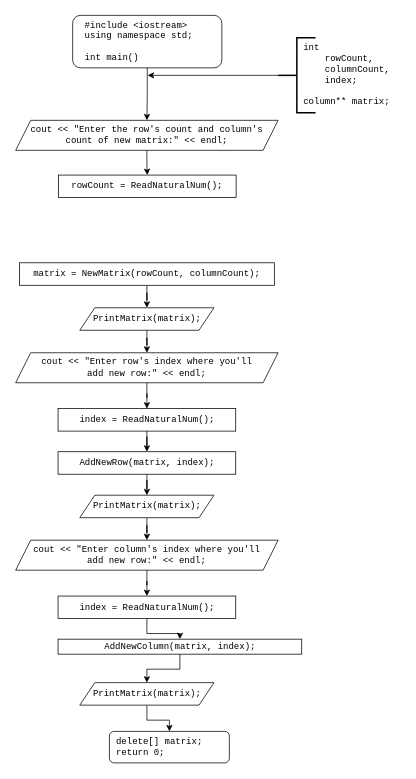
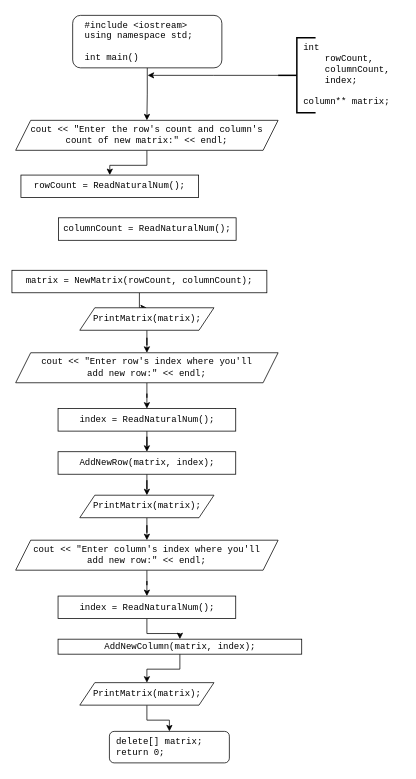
  <mxCell id="0" />
  <mxCell id="1" parent="0" />
  <mxCell id="2" style="edgeStyle=orthogonalEdgeStyle;rounded=0;orthogonalLoop=1;jettySize=auto;html=1;entryX=0.5;entryY=0;entryDx=0;entryDy=0;fontFamily=Courier New;" edge="1" parent="1" source="3" target="5"><mxGeometry relative="1" as="geometry" /></mxCell>
  <mxCell id="3" value="&lt;div&gt;&amp;nbsp; #include &amp;lt;iostream&amp;gt;&lt;/div&gt;&lt;div&gt;&amp;nbsp; using namespace std;&lt;/div&gt;&lt;div&gt;&amp;nbsp;&amp;nbsp;&lt;/div&gt;&lt;div&gt;&amp;nbsp; int main()&lt;/div&gt;" style="rounded=1;whiteSpace=wrap;html=1;fontFamily=Courier New;align=left;" vertex="1" parent="1"><mxGeometry x="96" y="20" width="199" height="70" as="geometry" /></mxCell>
  <mxCell id="4" style="edgeStyle=orthogonalEdgeStyle;rounded=0;orthogonalLoop=1;jettySize=auto;html=1;entryX=0.5;entryY=0;entryDx=0;entryDy=0;fontFamily=Courier New;" edge="1" parent="1" source="5" target="9"><mxGeometry relative="1" as="geometry" /></mxCell>
  <mxCell id="5" value="cout &amp;lt;&amp;lt; &quot;Enter the row's count and column's count of new matrix:&quot; &amp;lt;&amp;lt; endl;" style="shape=parallelogram;perimeter=parallelogramPerimeter;whiteSpace=wrap;html=1;fixedSize=1;fontFamily=Courier New;align=center;" vertex="1" parent="1"><mxGeometry x="20" y="160" width="350" height="40" as="geometry" /></mxCell>
  <mxCell id="6" style="edgeStyle=orthogonalEdgeStyle;rounded=0;orthogonalLoop=1;jettySize=auto;html=1;fontFamily=Courier New;exitX=0;exitY=0.5;exitDx=0;exitDy=0;exitPerimeter=0;" edge="1" parent="1" source="7"><mxGeometry relative="1" as="geometry"><mxPoint x="196" y="100" as="targetPoint" /><mxPoint x="364" y="100" as="sourcePoint" /></mxGeometry></mxCell>
  <mxCell id="7" value="" style="strokeWidth=2;html=1;shape=mxgraph.flowchart.annotation_2;align=left;labelPosition=right;pointerEvents=1;fontFamily=Courier New;" vertex="1" parent="1"><mxGeometry x="370" y="50" width="50" height="100" as="geometry" /></mxCell>
  <mxCell id="8" value="&lt;div&gt;int&amp;nbsp;&lt;/div&gt;&lt;div&gt;&amp;nbsp; &amp;nbsp; rowCount,&lt;/div&gt;&lt;div&gt;&amp;nbsp; &amp;nbsp; columnCount,&lt;/div&gt;&lt;div&gt;&amp;nbsp; &amp;nbsp; index;&lt;/div&gt;&lt;div&gt;&lt;br&gt;&lt;/div&gt;&lt;div&gt;column** matrix;&lt;/div&gt;" style="text;html=1;strokeColor=none;fillColor=none;align=left;verticalAlign=middle;whiteSpace=wrap;rounded=0;fontFamily=Courier New;" vertex="1" parent="1"><mxGeometry x="402" y="55" width="130" height="90" as="geometry" /></mxCell>
- <mxCell id="9" value="rowCount = ReadNaturalNum();" style="rounded=0;whiteSpace=wrap;html=1;fontFamily=Courier New;align=center;" vertex="1" parent="1"><mxGeometry x="77" y="233" width="237" height="30" as="geometry" /></mxCell>
+ <mxCell id="9" value="rowCount = ReadNaturalNum();" style="rounded=0;whiteSpace=wrap;html=1;fontFamily=Courier New;align=center;" vertex="1" parent="1"><mxGeometry x="27" y="233" width="237" height="30" as="geometry" /></mxCell>
+ <mxCell id="10" value="columnCount = ReadNaturalNum();" style="rounded=0;whiteSpace=wrap;html=1;fontFamily=Courier New;align=center;" vertex="1" parent="1"><mxGeometry x="77" y="290" width="237" height="30" as="geometry" /></mxCell>
  <mxCell id="11" style="edgeStyle=orthogonalEdgeStyle;rounded=0;orthogonalLoop=1;jettySize=auto;html=1;fontFamily=Courier New;" edge="1" parent="1" source="12" target="14"><mxGeometry relative="1" as="geometry" /></mxCell>
- <mxCell id="12" value="matrix = NewMatrix(rowCount, columnCount);" style="rounded=0;whiteSpace=wrap;html=1;fontFamily=Courier New;align=center;" vertex="1" parent="1"><mxGeometry x="25" y="350" width="340" height="30" as="geometry" /></mxCell>
+ <mxCell id="12" value="matrix = NewMatrix(rowCount, columnCount);" style="rounded=0;whiteSpace=wrap;html=1;fontFamily=Courier New;align=center;" vertex="1" parent="1"><mxGeometry x="15" y="360" width="340" height="30" as="geometry" /></mxCell>
  <mxCell id="13" style="edgeStyle=orthogonalEdgeStyle;rounded=0;orthogonalLoop=1;jettySize=auto;html=1;fontFamily=Courier New;" edge="1" parent="1" source="14" target="16"><mxGeometry relative="1" as="geometry" /></mxCell>
  <mxCell id="14" value="PrintMatrix(matrix);" style="shape=parallelogram;perimeter=parallelogramPerimeter;whiteSpace=wrap;html=1;fixedSize=1;fontFamily=Courier New;align=center;" vertex="1" parent="1"><mxGeometry x="105.5" y="410" width="179" height="30" as="geometry" /></mxCell>
  <mxCell id="15" style="edgeStyle=orthogonalEdgeStyle;rounded=0;orthogonalLoop=1;jettySize=auto;html=1;fontFamily=Courier New;" edge="1" parent="1" source="16" target="18"><mxGeometry relative="1" as="geometry" /></mxCell>
  <mxCell id="16" value="cout &amp;lt;&amp;lt; &quot;Enter row's index where you'll &lt;br&gt;add new row:&quot; &amp;lt;&amp;lt; endl;" style="shape=parallelogram;perimeter=parallelogramPerimeter;whiteSpace=wrap;html=1;fixedSize=1;fontFamily=Courier New;align=center;" vertex="1" parent="1"><mxGeometry x="20" y="470" width="350" height="40" as="geometry" /></mxCell>
  <mxCell id="17" style="edgeStyle=orthogonalEdgeStyle;rounded=0;orthogonalLoop=1;jettySize=auto;html=1;fontFamily=Courier New;" edge="1" parent="1" source="18" target="20"><mxGeometry relative="1" as="geometry" /></mxCell>
  <mxCell id="18" value="index = ReadNaturalNum();" style="rounded=0;whiteSpace=wrap;html=1;fontFamily=Courier New;align=center;" vertex="1" parent="1"><mxGeometry x="76.5" y="544.5" width="237" height="30" as="geometry" /></mxCell>
  <mxCell id="19" style="edgeStyle=orthogonalEdgeStyle;rounded=0;orthogonalLoop=1;jettySize=auto;html=1;entryX=0.5;entryY=0;entryDx=0;entryDy=0;fontFamily=Courier New;" edge="1" parent="1" source="20" target="22"><mxGeometry relative="1" as="geometry" /></mxCell>
  <mxCell id="20" value="AddNewRow(matrix, index);" style="rounded=0;whiteSpace=wrap;html=1;fontFamily=Courier New;align=center;" vertex="1" parent="1"><mxGeometry x="76.5" y="602" width="237" height="30" as="geometry" /></mxCell>
  <mxCell id="21" style="edgeStyle=orthogonalEdgeStyle;rounded=0;orthogonalLoop=1;jettySize=auto;html=1;entryX=0.5;entryY=0;entryDx=0;entryDy=0;fontFamily=Courier New;" edge="1" parent="1" source="22" target="24"><mxGeometry relative="1" as="geometry" /></mxCell>
  <mxCell id="22" value="PrintMatrix(matrix);" style="shape=parallelogram;perimeter=parallelogramPerimeter;whiteSpace=wrap;html=1;fixedSize=1;fontFamily=Courier New;align=center;" vertex="1" parent="1"><mxGeometry x="105.5" y="660" width="179" height="30" as="geometry" /></mxCell>
  <mxCell id="23" style="edgeStyle=orthogonalEdgeStyle;rounded=0;orthogonalLoop=1;jettySize=auto;html=1;fontFamily=Courier New;" edge="1" parent="1" source="24" target="26"><mxGeometry relative="1" as="geometry" /></mxCell>
  <mxCell id="24" value="cout &amp;lt;&amp;lt; &quot;Enter column's index where you'll &lt;br&gt;add new row:&quot; &amp;lt;&amp;lt; endl;" style="shape=parallelogram;perimeter=parallelogramPerimeter;whiteSpace=wrap;html=1;fixedSize=1;fontFamily=Courier New;align=center;" vertex="1" parent="1"><mxGeometry x="20" y="720" width="350" height="40" as="geometry" /></mxCell>
  <mxCell id="25" style="edgeStyle=orthogonalEdgeStyle;rounded=0;orthogonalLoop=1;jettySize=auto;html=1;fontFamily=Courier New;" edge="1" parent="1" source="26" target="28"><mxGeometry relative="1" as="geometry" /></mxCell>
  <mxCell id="26" value="index = ReadNaturalNum();" style="rounded=0;whiteSpace=wrap;html=1;fontFamily=Courier New;align=center;" vertex="1" parent="1"><mxGeometry x="76.5" y="794.5" width="237" height="30" as="geometry" /></mxCell>
  <mxCell id="27" style="edgeStyle=orthogonalEdgeStyle;rounded=0;orthogonalLoop=1;jettySize=auto;html=1;entryX=0.5;entryY=0;entryDx=0;entryDy=0;fontFamily=Courier New;" edge="1" parent="1" source="28" target="30"><mxGeometry relative="1" as="geometry" /></mxCell>
  <mxCell id="28" value="AddNewColumn(matrix, index);" style="rounded=0;whiteSpace=wrap;html=1;fontFamily=Courier New;align=center;" vertex="1" parent="1"><mxGeometry x="76.5" y="852" width="325" height="20" as="geometry" /></mxCell>
  <mxCell id="29" style="edgeStyle=orthogonalEdgeStyle;rounded=0;orthogonalLoop=1;jettySize=auto;html=1;entryX=0.5;entryY=0;entryDx=0;entryDy=0;fontFamily=Courier New;" edge="1" parent="1" source="30" target="31"><mxGeometry relative="1" as="geometry" /></mxCell>
  <mxCell id="30" value="PrintMatrix(matrix);" style="shape=parallelogram;perimeter=parallelogramPerimeter;whiteSpace=wrap;html=1;fixedSize=1;fontFamily=Courier New;align=center;" vertex="1" parent="1"><mxGeometry x="105.5" y="910" width="179" height="30" as="geometry" /></mxCell>
  <mxCell id="31" value="&lt;div&gt;&amp;nbsp;delete[] matrix;&lt;/div&gt;&lt;div&gt;&amp;nbsp;return 0;&lt;/div&gt;" style="rounded=1;whiteSpace=wrap;html=1;fontFamily=Courier New;align=left;" vertex="1" parent="1"><mxGeometry x="145" y="975" width="160" height="42" as="geometry" /></mxCell>
